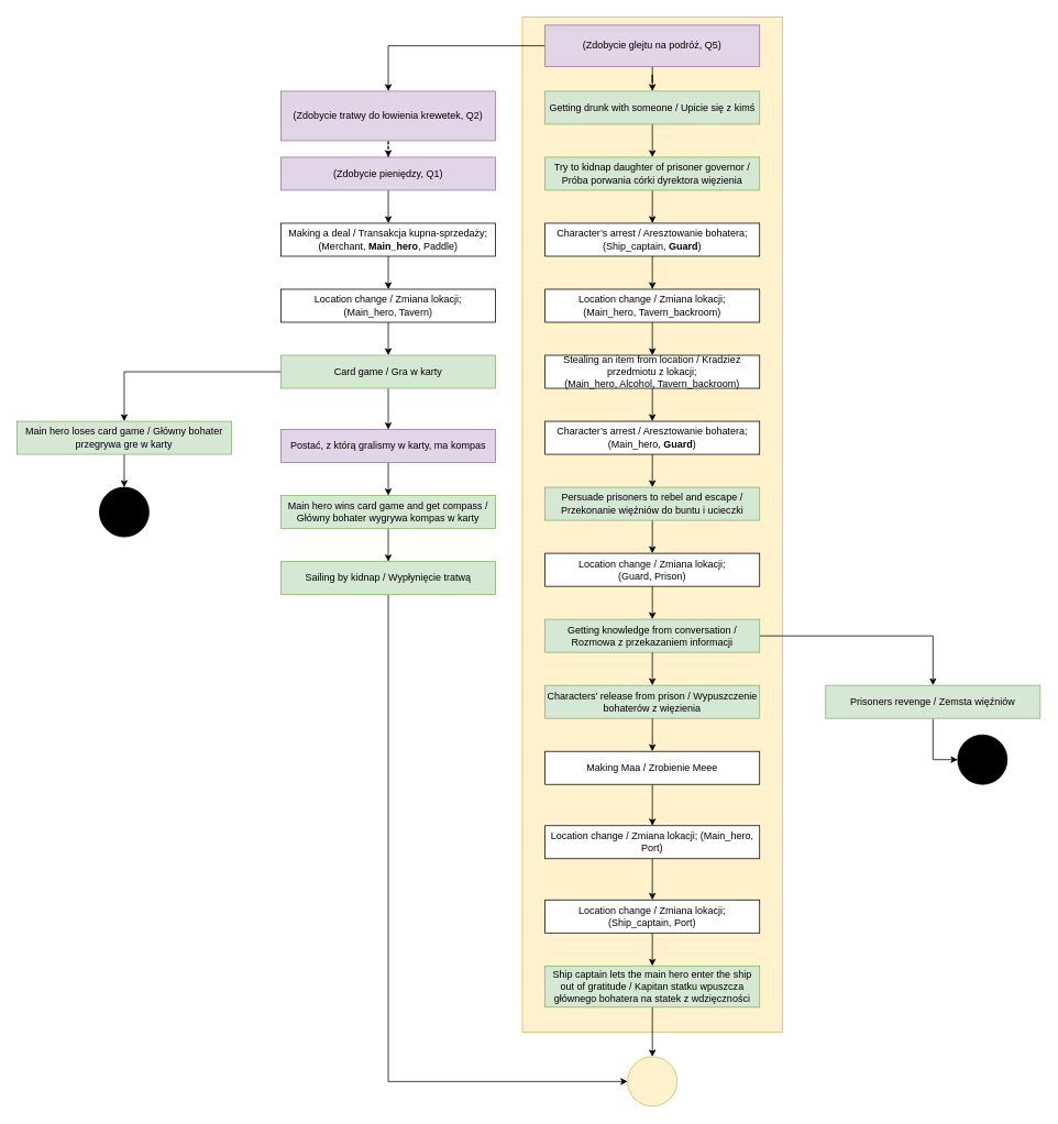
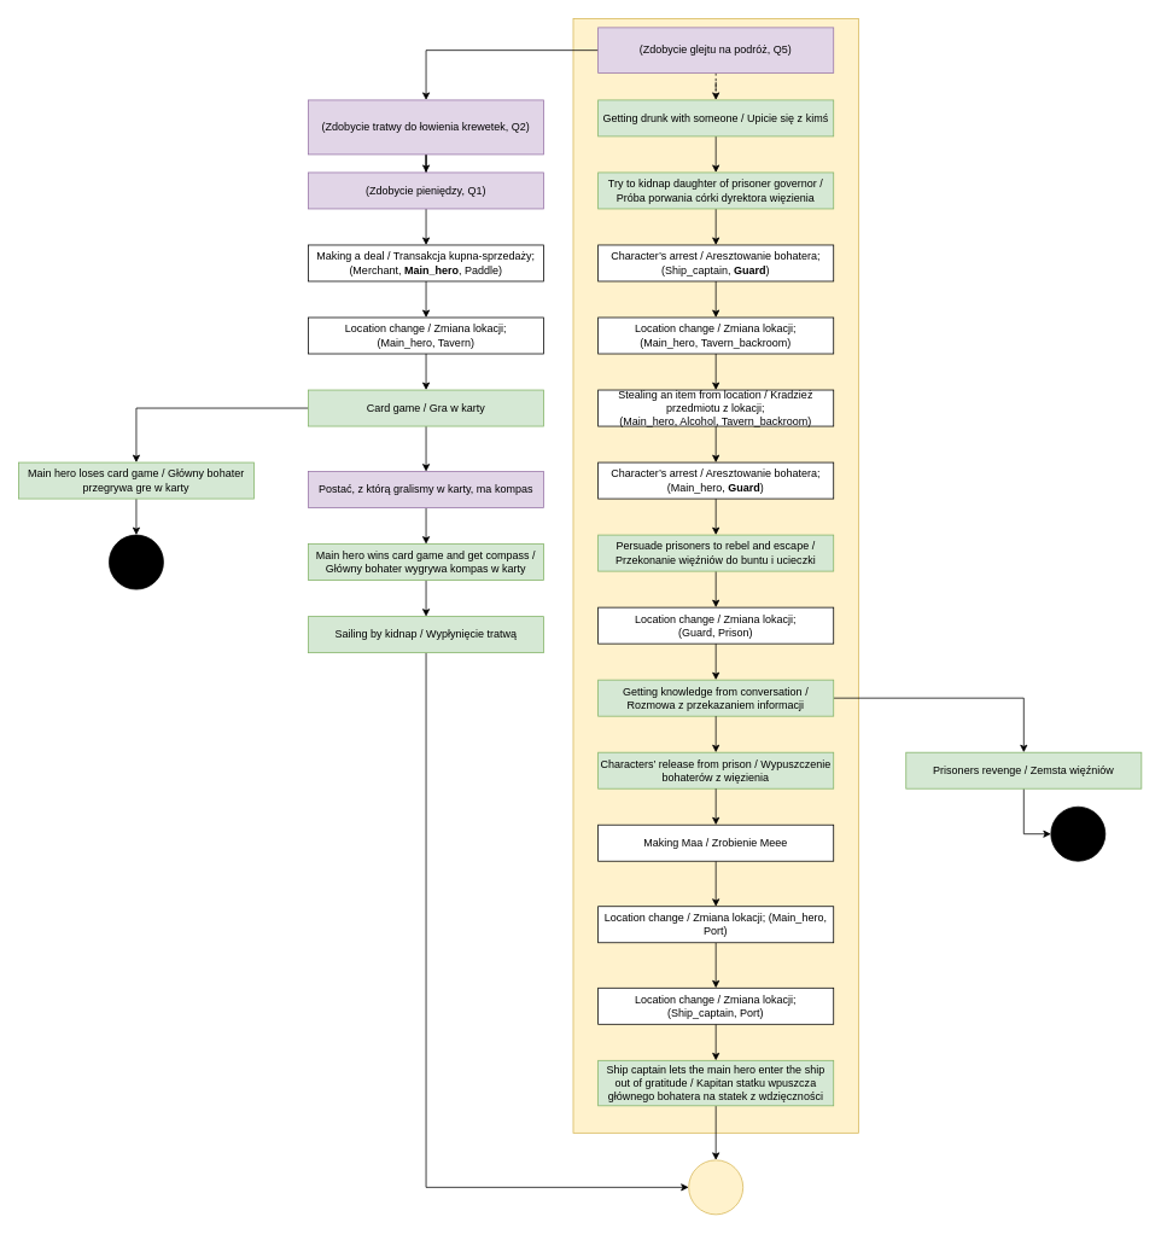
  <mxCell id="0" />
  <mxCell id="1" parent="0" />
  <mxCell id="2" value="" style="rounded=0;whiteSpace=wrap;html=1;fillColor=#fff2cc;strokeColor=#d6b656;" parent="1" vertex="1"><mxGeometry x="632.5" y="20" width="315" height="1230" as="geometry" /></mxCell>
  <mxCell id="3" style="edgeStyle=orthogonalEdgeStyle;rounded=0;orthogonalLoop=1;jettySize=auto;html=1;exitX=0;exitY=0.5;exitDx=0;exitDy=0;entryX=0.5;entryY=0;entryDx=0;entryDy=0;" parent="1" source="5" target="15" edge="1"><mxGeometry relative="1" as="geometry" /></mxCell>
- <mxCell id="4" style="edgeStyle=orthogonalEdgeStyle;rounded=0;orthogonalLoop=1;jettySize=auto;html=1;" parent="1" source="5" target="9" edge="1"><mxGeometry relative="1" as="geometry" /></mxCell>
+ <mxCell id="4" style="edgeStyle=orthogonalEdgeStyle;rounded=0;orthogonalLoop=1;jettySize=auto;html=1;dashed=1;" parent="1" source="5" target="9" edge="1"><mxGeometry relative="1" as="geometry" /></mxCell>
  <mxCell id="5" value="(Zdobycie glejtu na podróż, Q5)" style="rounded=0;whiteSpace=wrap;html=1;strokeColor=#9673a6;fillColor=#e1d5e7;" parent="1" vertex="1"><mxGeometry x="660" y="30" width="260" height="50" as="geometry" /></mxCell>
  <mxCell id="6" style="edgeStyle=orthogonalEdgeStyle;rounded=0;orthogonalLoop=1;jettySize=auto;html=1;" parent="1" source="7" target="11" edge="1"><mxGeometry relative="1" as="geometry" /></mxCell>
  <mxCell id="7" value="Location change / Zmiana lokacji;&lt;br&gt;(Main_hero, Tavern_backroom)" style="rounded=0;whiteSpace=wrap;html=1;sketch=0;align=center;" parent="1" vertex="1"><mxGeometry x="660" y="350" width="260" height="40" as="geometry" /></mxCell>
  <mxCell id="8" style="edgeStyle=orthogonalEdgeStyle;rounded=0;orthogonalLoop=1;jettySize=auto;html=1;" parent="1" source="9" target="17" edge="1"><mxGeometry relative="1" as="geometry" /></mxCell>
  <mxCell id="9" value="Getting drunk with someone / Upicie się z kimś" style="rounded=0;whiteSpace=wrap;html=1;sketch=0;align=center;fillColor=#d5e8d4;strokeColor=#82b366;" parent="1" vertex="1"><mxGeometry x="660" y="110" width="260" height="40" as="geometry" /></mxCell>
  <mxCell id="10" style="edgeStyle=orthogonalEdgeStyle;rounded=0;orthogonalLoop=1;jettySize=auto;html=1;exitX=0.5;exitY=1;exitDx=0;exitDy=0;" parent="1" source="11" target="19" edge="1"><mxGeometry relative="1" as="geometry" /></mxCell>
  <mxCell id="11" value="Stealing an item from location / Kradzież przedmiotu z lokacji;&lt;br&gt;(Main_hero, Alcohol, Tavern_backroom)" style="rounded=0;whiteSpace=wrap;html=1;sketch=0;align=center;" parent="1" vertex="1"><mxGeometry x="660" y="430" width="260" height="40" as="geometry" /></mxCell>
  <mxCell id="12" style="edgeStyle=orthogonalEdgeStyle;rounded=0;orthogonalLoop=1;jettySize=auto;html=1;exitX=0.5;exitY=1;exitDx=0;exitDy=0;entryX=0.5;entryY=0;entryDx=0;entryDy=0;" parent="1" source="13" target="7" edge="1"><mxGeometry relative="1" as="geometry" /></mxCell>
  <mxCell id="13" value="Character’s arrest / Aresztowanie bohatera;&lt;br&gt;(Ship_captain, &lt;b&gt;Guard&lt;/b&gt;)" style="rounded=0;whiteSpace=wrap;html=1;sketch=0;align=center;" parent="1" vertex="1"><mxGeometry x="660" y="270" width="260" height="40" as="geometry" /></mxCell>
- <mxCell id="14" style="edgeStyle=orthogonalEdgeStyle;rounded=0;orthogonalLoop=1;jettySize=auto;html=1;exitX=0.5;exitY=1;exitDx=0;exitDy=0;dashed=1;" parent="1" source="15" target="30" edge="1"><mxGeometry relative="1" as="geometry" /></mxCell>
+ <mxCell id="14" style="edgeStyle=orthogonalEdgeStyle;rounded=0;orthogonalLoop=1;jettySize=auto;html=1;exitX=0.5;exitY=1;exitDx=0;exitDy=0;" parent="1" source="15" target="30" edge="1"><mxGeometry relative="1" as="geometry" /></mxCell>
  <mxCell id="15" value="(Zdobycie tratwy do łowienia krewetek, Q2)" style="rounded=0;whiteSpace=wrap;html=1;sketch=0;align=center;fillColor=#e1d5e7;strokeColor=#9673a6;" parent="1" vertex="1"><mxGeometry x="340" y="110" width="260" height="60" as="geometry" /></mxCell>
  <mxCell id="16" value="" style="edgeStyle=orthogonalEdgeStyle;rounded=0;orthogonalLoop=1;jettySize=auto;html=1;" parent="1" source="17" target="13" edge="1"><mxGeometry relative="1" as="geometry" /></mxCell>
  <mxCell id="17" value="Try to kidnap daughter of prisoner governor / Próba porwania córki dyrektora więzienia" style="rounded=0;whiteSpace=wrap;html=1;sketch=0;align=center;fillColor=#d5e8d4;strokeColor=#82b366;" parent="1" vertex="1"><mxGeometry x="660" y="190" width="260" height="40" as="geometry" /></mxCell>
  <mxCell id="18" style="edgeStyle=orthogonalEdgeStyle;rounded=0;orthogonalLoop=1;jettySize=auto;html=1;" parent="1" source="19" target="21" edge="1"><mxGeometry relative="1" as="geometry" /></mxCell>
  <mxCell id="19" value="Character’s arrest / Aresztowanie bohatera;&lt;br&gt;(Main_hero, &lt;b&gt;Guard&lt;/b&gt;)" style="rounded=0;whiteSpace=wrap;html=1;sketch=0;align=center;" parent="1" vertex="1"><mxGeometry x="660" y="510" width="260" height="40" as="geometry" /></mxCell>
  <mxCell id="20" style="edgeStyle=orthogonalEdgeStyle;rounded=0;orthogonalLoop=1;jettySize=auto;html=1;exitX=0.5;exitY=1;exitDx=0;exitDy=0;entryX=0.5;entryY=0;entryDx=0;entryDy=0;" parent="1" source="21" target="54" edge="1"><mxGeometry relative="1" as="geometry" /></mxCell>
  <mxCell id="21" value="Persuade prisoners to rebel and escape / Przekonanie więźniów do buntu i ucieczki" style="rounded=0;whiteSpace=wrap;html=1;sketch=0;align=center;fillColor=#d5e8d4;strokeColor=#82b366;" parent="1" vertex="1"><mxGeometry x="660" y="590" width="260" height="40" as="geometry" /></mxCell>
  <mxCell id="22" style="edgeStyle=orthogonalEdgeStyle;rounded=0;orthogonalLoop=1;jettySize=auto;html=1;" parent="1" source="24" target="48" edge="1"><mxGeometry relative="1" as="geometry" /></mxCell>
  <mxCell id="23" value="" style="edgeStyle=orthogonalEdgeStyle;rounded=0;orthogonalLoop=1;jettySize=auto;html=1;entryX=0.5;entryY=0;entryDx=0;entryDy=0;exitX=0.5;exitY=1;exitDx=0;exitDy=0;" parent="1" source="54" target="24" edge="1"><mxGeometry relative="1" as="geometry" /></mxCell>
  <mxCell id="24" value="Getting knowledge from conversation / Rozmowa z przekazaniem informacji" style="rounded=0;whiteSpace=wrap;html=1;sketch=0;align=center;fillColor=#d5e8d4;strokeColor=#82b366;" parent="1" vertex="1"><mxGeometry x="660" y="750" width="260" height="40" as="geometry" /></mxCell>
  <mxCell id="25" value="Characters’ release from prison / Wypuszczenie bohaterów z więzienia" style="rounded=0;whiteSpace=wrap;html=1;sketch=0;align=center;fillColor=#d5e8d4;strokeColor=#82b366;" parent="1" vertex="1"><mxGeometry x="660" y="830" width="260" height="40" as="geometry" /></mxCell>
  <mxCell id="26" style="edgeStyle=orthogonalEdgeStyle;rounded=0;orthogonalLoop=1;jettySize=auto;html=1;exitX=0.5;exitY=1;exitDx=0;exitDy=0;" parent="1" source="27" target="28" edge="1"><mxGeometry relative="1" as="geometry" /></mxCell>
  <mxCell id="27" value="&lt;span&gt;&lt;span dir=&quot;ltr&quot; class=&quot;ui-provider uw b c d e f g h i j k l m n o p q r s t u v w x y z ab ac ae af ag ah ai aj ak&quot;&gt;Ship captain lets the main hero enter the ship out of gratitude / Kapitan statku wpuszcza głównego bohatera na statek z wdzięczności&lt;/span&gt;&lt;/span&gt;" style="rounded=0;whiteSpace=wrap;html=1;sketch=0;align=center;fillColor=#d5e8d4;strokeColor=#82b366;" parent="1" vertex="1"><mxGeometry x="660" y="1170" width="260" height="50" as="geometry" /></mxCell>
  <mxCell id="28" value="" style="ellipse;whiteSpace=wrap;html=1;aspect=fixed;fillColor=#fff2cc;strokeColor=#d6b656;" parent="1" vertex="1"><mxGeometry x="760" y="1280" width="60" height="60" as="geometry" /></mxCell>
  <mxCell id="29" style="edgeStyle=orthogonalEdgeStyle;rounded=0;orthogonalLoop=1;jettySize=auto;html=1;exitX=0.5;exitY=1;exitDx=0;exitDy=0;" parent="1" source="30" target="32" edge="1"><mxGeometry relative="1" as="geometry" /></mxCell>
  <mxCell id="30" value="(Zdobycie pieniędzy, Q1)" style="rounded=0;whiteSpace=wrap;html=1;sketch=0;align=center;fillColor=#e1d5e7;strokeColor=#9673a6;" parent="1" vertex="1"><mxGeometry x="340" y="190" width="260" height="40" as="geometry" /></mxCell>
  <mxCell id="31" style="edgeStyle=orthogonalEdgeStyle;rounded=0;orthogonalLoop=1;jettySize=auto;html=1;exitX=0.5;exitY=1;exitDx=0;exitDy=0;" parent="1" source="32" target="34" edge="1"><mxGeometry relative="1" as="geometry" /></mxCell>
  <mxCell id="32" value="Making a deal / Transakcja kupna-sprzedaży;&lt;br&gt;(Merchant, &lt;b&gt;Main_hero&lt;/b&gt;, Paddle)" style="rounded=0;whiteSpace=wrap;html=1;sketch=0;align=center;" parent="1" vertex="1"><mxGeometry x="340" y="270" width="260" height="40" as="geometry" /></mxCell>
  <mxCell id="33" style="edgeStyle=orthogonalEdgeStyle;rounded=0;orthogonalLoop=1;jettySize=auto;html=1;exitX=0.5;exitY=1;exitDx=0;exitDy=0;" parent="1" source="34" target="37" edge="1"><mxGeometry relative="1" as="geometry" /></mxCell>
  <mxCell id="34" value="Location change / Zmiana lokacji;&lt;br&gt;(Main_hero, Tavern)" style="rounded=0;whiteSpace=wrap;html=1;sketch=0;align=center;" parent="1" vertex="1"><mxGeometry x="340" y="350" width="260" height="40" as="geometry" /></mxCell>
  <mxCell id="35" style="edgeStyle=orthogonalEdgeStyle;rounded=0;orthogonalLoop=1;jettySize=auto;html=1;exitX=0.5;exitY=1;exitDx=0;exitDy=0;" parent="1" source="37" edge="1" target="58"><mxGeometry relative="1" as="geometry"><mxPoint x="470" y="520" as="targetPoint" /></mxGeometry></mxCell>
  <mxCell id="36" style="edgeStyle=orthogonalEdgeStyle;rounded=0;orthogonalLoop=1;jettySize=auto;html=1;exitX=0;exitY=0.5;exitDx=0;exitDy=0;entryX=0.5;entryY=0;entryDx=0;entryDy=0;" parent="1" source="37" target="41" edge="1"><mxGeometry relative="1" as="geometry" /></mxCell>
  <mxCell id="37" value="Card game / Gra w karty" style="rounded=0;whiteSpace=wrap;html=1;sketch=0;align=center;fillColor=#d5e8d4;strokeColor=#82b366;" parent="1" vertex="1"><mxGeometry x="340" y="430" width="260" height="40" as="geometry" /></mxCell>
  <mxCell id="38" style="edgeStyle=orthogonalEdgeStyle;rounded=0;orthogonalLoop=1;jettySize=auto;html=1;exitX=0.5;exitY=1;exitDx=0;exitDy=0;" parent="1" source="39" target="44" edge="1"><mxGeometry relative="1" as="geometry" /></mxCell>
  <mxCell id="39" value="Main hero wins card game and get compass / Główny bohater wygrywa kompas w karty" style="rounded=0;whiteSpace=wrap;html=1;sketch=0;align=center;fillColor=#d5e8d4;strokeColor=#82b366;" parent="1" vertex="1"><mxGeometry x="340" y="600" width="260" height="40" as="geometry" /></mxCell>
  <mxCell id="40" style="edgeStyle=orthogonalEdgeStyle;rounded=0;orthogonalLoop=1;jettySize=auto;html=1;exitX=0.5;exitY=1;exitDx=0;exitDy=0;entryX=0.5;entryY=0;entryDx=0;entryDy=0;" parent="1" source="41" target="42" edge="1"><mxGeometry relative="1" as="geometry" /></mxCell>
  <mxCell id="41" value="Main hero loses card game / Główny bohater przegrywa gre w karty" style="rounded=0;whiteSpace=wrap;html=1;sketch=0;align=center;fillColor=#d5e8d4;strokeColor=#82b366;" parent="1" vertex="1"><mxGeometry x="20" y="510" width="260" height="40" as="geometry" /></mxCell>
  <mxCell id="42" value="" style="ellipse;whiteSpace=wrap;html=1;aspect=fixed;fillColor=#000000;" parent="1" vertex="1"><mxGeometry x="120" y="590" width="60" height="60" as="geometry" /></mxCell>
  <mxCell id="43" style="edgeStyle=orthogonalEdgeStyle;rounded=0;orthogonalLoop=1;jettySize=auto;html=1;exitX=0.5;exitY=1;exitDx=0;exitDy=0;entryX=0;entryY=0.5;entryDx=0;entryDy=0;" parent="1" source="44" target="28" edge="1"><mxGeometry relative="1" as="geometry" /></mxCell>
  <mxCell id="44" value="Sailing by kidnap / Wypłynięcie tratwą" style="rounded=0;whiteSpace=wrap;html=1;sketch=0;align=center;fillColor=#d5e8d4;strokeColor=#82b366;" parent="1" vertex="1"><mxGeometry x="340" y="680" width="260" height="40" as="geometry" /></mxCell>
  <mxCell id="45" style="edgeStyle=orthogonalEdgeStyle;rounded=0;orthogonalLoop=1;jettySize=auto;html=1;exitX=0.5;exitY=1;exitDx=0;exitDy=0;" parent="1" source="46" target="51" edge="1"><mxGeometry relative="1" as="geometry" /></mxCell>
  <mxCell id="46" value="Making Maa / Zrobienie Meee" style="rounded=0;whiteSpace=wrap;html=1;sketch=0;align=center;" parent="1" vertex="1"><mxGeometry x="660" y="910" width="260" height="40" as="geometry" /></mxCell>
  <mxCell id="47" style="edgeStyle=orthogonalEdgeStyle;rounded=0;orthogonalLoop=1;jettySize=auto;html=1;entryX=0;entryY=0.5;entryDx=0;entryDy=0;" parent="1" source="48" target="49" edge="1"><mxGeometry relative="1" as="geometry" /></mxCell>
  <mxCell id="48" value="Prisoners revenge / Zemsta więźniów" style="rounded=0;whiteSpace=wrap;html=1;sketch=0;align=center;fillColor=#d5e8d4;strokeColor=#82b366;" parent="1" vertex="1"><mxGeometry x="1000" y="830" width="260" height="40" as="geometry" /></mxCell>
  <mxCell id="49" value="" style="ellipse;whiteSpace=wrap;html=1;aspect=fixed;fillColor=#000000;" parent="1" vertex="1"><mxGeometry x="1160" y="890" width="60" height="60" as="geometry" /></mxCell>
  <mxCell id="50" style="edgeStyle=orthogonalEdgeStyle;rounded=0;orthogonalLoop=1;jettySize=auto;html=1;exitX=0.5;exitY=1;exitDx=0;exitDy=0;entryX=0.5;entryY=0;entryDx=0;entryDy=0;" parent="1" source="51" target="56" edge="1"><mxGeometry relative="1" as="geometry"><mxPoint x="790" y="1040" as="targetPoint" /></mxGeometry></mxCell>
  <mxCell id="51" value="Location change / Zmiana lokacji; (Main_hero, Port)" style="rounded=0;whiteSpace=wrap;html=1;sketch=0;align=center;" parent="1" vertex="1"><mxGeometry x="660" y="1000" width="260" height="40" as="geometry" /></mxCell>
  <mxCell id="52" style="edgeStyle=orthogonalEdgeStyle;rounded=0;orthogonalLoop=1;jettySize=auto;html=1;" parent="1" source="25" target="46" edge="1"><mxGeometry relative="1" as="geometry"><mxPoint x="770" y="940" as="sourcePoint" /></mxGeometry></mxCell>
  <mxCell id="53" value="" style="edgeStyle=orthogonalEdgeStyle;rounded=0;orthogonalLoop=1;jettySize=auto;html=1;exitX=0.5;exitY=1;exitDx=0;exitDy=0;" parent="1" source="24" target="25" edge="1"><mxGeometry relative="1" as="geometry" /></mxCell>
  <mxCell id="54" value="Location change / Zmiana lokacji;&lt;br&gt;(Guard, Prison)" style="rounded=0;whiteSpace=wrap;html=1;sketch=0;align=center;" parent="1" vertex="1"><mxGeometry x="660" y="670" width="260" height="40" as="geometry" /></mxCell>
  <mxCell id="55" value="" style="edgeStyle=orthogonalEdgeStyle;rounded=0;orthogonalLoop=1;jettySize=auto;html=1;exitX=0.5;exitY=1;exitDx=0;exitDy=0;entryX=0.5;entryY=0;entryDx=0;entryDy=0;" parent="1" source="56" target="27" edge="1"><mxGeometry relative="1" as="geometry"><mxPoint x="790" y="1080" as="sourcePoint" /><mxPoint x="790" y="1180" as="targetPoint" /></mxGeometry></mxCell>
  <mxCell id="56" value="Location change / Zmiana lokacji;&lt;br&gt;(Ship_captain, Port)" style="rounded=0;whiteSpace=wrap;html=1;sketch=0;align=center;" parent="1" vertex="1"><mxGeometry x="660" y="1090" width="260" height="40" as="geometry" /></mxCell>
  <mxCell id="57" style="edgeStyle=orthogonalEdgeStyle;rounded=0;orthogonalLoop=1;jettySize=auto;html=1;exitX=0.5;exitY=1;exitDx=0;exitDy=0;entryX=0.5;entryY=0;entryDx=0;entryDy=0;" parent="1" source="58" target="39" edge="1"><mxGeometry relative="1" as="geometry" /></mxCell>
  <mxCell id="58" value="Postać, z którą gralismy w karty, ma kompas" style="rounded=0;whiteSpace=wrap;html=1;sketch=0;align=center;fillColor=#e1d5e7;strokeColor=#9673a6;" parent="1" vertex="1"><mxGeometry x="340" y="520" width="260" height="40" as="geometry" /></mxCell>
